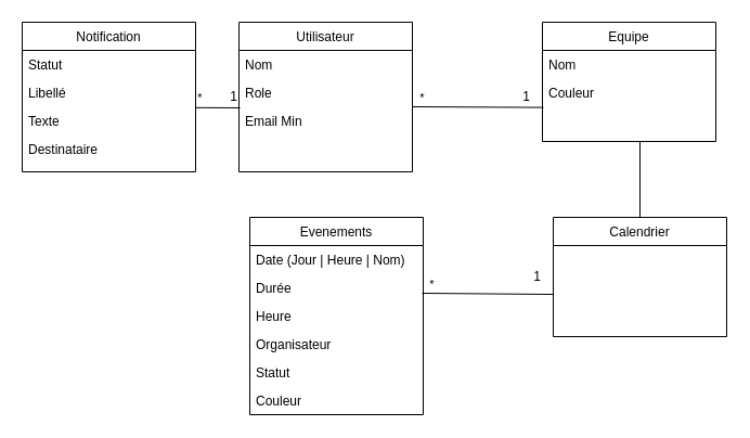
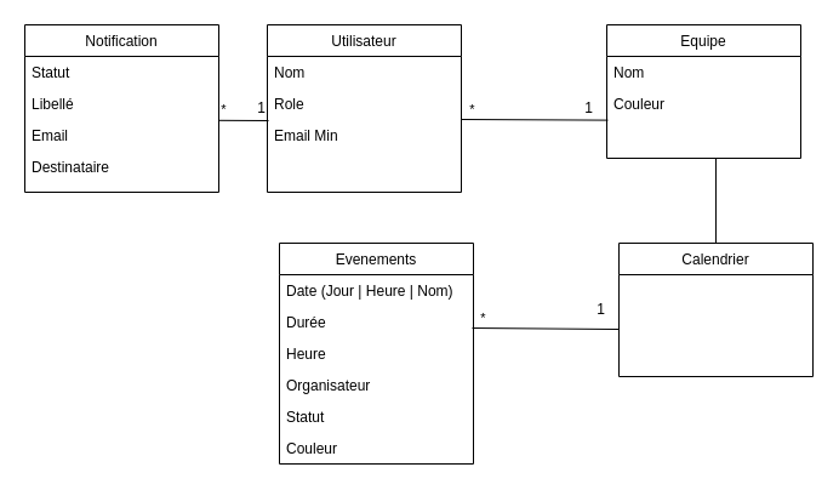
  <mxCell id="0" />
  <mxCell id="1" parent="0" />
  <mxCell id="2" value="Utilisateur" style="swimlane;fontStyle=0;align=center;verticalAlign=top;childLayout=stackLayout;horizontal=1;startSize=26;horizontalStack=0;resizeParent=1;resizeLast=0;collapsible=1;marginBottom=0;rounded=0;shadow=0;strokeWidth=1;" parent="1" vertex="1"><mxGeometry x="220" y="20" width="160" height="138" as="geometry"><mxRectangle x="220" y="120" width="160" height="26" as="alternateBounds" /></mxGeometry></mxCell>
  <mxCell id="3" value="Nom" style="text;align=left;verticalAlign=top;spacingLeft=4;spacingRight=4;overflow=hidden;rotatable=0;points=[[0,0.5],[1,0.5]];portConstraint=eastwest;" parent="2" vertex="1"><mxGeometry y="26" width="160" height="26" as="geometry" /></mxCell>
  <mxCell id="4" value="Role" style="text;align=left;verticalAlign=top;spacingLeft=4;spacingRight=4;overflow=hidden;rotatable=0;points=[[0,0.5],[1,0.5]];portConstraint=eastwest;rounded=0;shadow=0;html=0;" parent="2" vertex="1"><mxGeometry y="52" width="160" height="26" as="geometry" /></mxCell>
  <mxCell id="5" value="Email Min" style="text;align=left;verticalAlign=top;spacingLeft=4;spacingRight=4;overflow=hidden;rotatable=0;points=[[0,0.5],[1,0.5]];portConstraint=eastwest;rounded=0;shadow=0;html=0;" parent="2" vertex="1"><mxGeometry y="78" width="160" height="26" as="geometry" /></mxCell>
  <mxCell id="6" value="Equipe" style="swimlane;fontStyle=0;align=center;verticalAlign=top;childLayout=stackLayout;horizontal=1;startSize=26;horizontalStack=0;resizeParent=1;resizeLast=0;collapsible=1;marginBottom=0;rounded=0;shadow=0;strokeWidth=1;" parent="1" vertex="1"><mxGeometry x="500" y="20" width="160" height="110" as="geometry"><mxRectangle x="550" y="140" width="160" height="26" as="alternateBounds" /></mxGeometry></mxCell>
  <mxCell id="7" value="Nom" style="text;align=left;verticalAlign=top;spacingLeft=4;spacingRight=4;overflow=hidden;rotatable=0;points=[[0,0.5],[1,0.5]];portConstraint=eastwest;" parent="6" vertex="1"><mxGeometry y="26" width="160" height="26" as="geometry" /></mxCell>
  <mxCell id="8" value="Couleur" style="text;align=left;verticalAlign=top;spacingLeft=4;spacingRight=4;overflow=hidden;rotatable=0;points=[[0,0.5],[1,0.5]];portConstraint=eastwest;rounded=0;shadow=0;html=0;" parent="6" vertex="1"><mxGeometry y="52" width="160" height="26" as="geometry" /></mxCell>
  <mxCell id="9" value="" style="endArrow=none;html=1;rounded=0;entryX=0.006;entryY=1.024;entryDx=0;entryDy=0;entryPerimeter=0;" edge="1" parent="1" target="8"><mxGeometry width="50" height="50" relative="1" as="geometry"><mxPoint x="380" y="98" as="sourcePoint" /><mxPoint x="430" y="48" as="targetPoint" /></mxGeometry></mxCell>
  <mxCell id="10" value="*" style="edgeLabel;html=1;align=center;verticalAlign=middle;resizable=0;points=[];" vertex="1" connectable="0" parent="9"><mxGeometry x="-0.862" y="1" relative="1" as="geometry"><mxPoint y="-8" as="offset" /></mxGeometry></mxCell>
  <mxCell id="11" value="1&lt;br&gt;" style="text;html=1;align=center;verticalAlign=middle;resizable=0;points=[];autosize=1;strokeColor=none;fillColor=none;" vertex="1" parent="1"><mxGeometry x="470" y="74" width="30" height="30" as="geometry" /></mxCell>
  <mxCell id="12" value="Calendrier" style="swimlane;fontStyle=0;align=center;verticalAlign=top;childLayout=stackLayout;horizontal=1;startSize=26;horizontalStack=0;resizeParent=1;resizeLast=0;collapsible=1;marginBottom=0;rounded=0;shadow=0;strokeWidth=1;" vertex="1" parent="1"><mxGeometry x="510" y="200" width="160" height="110" as="geometry"><mxRectangle x="550" y="140" width="160" height="26" as="alternateBounds" /></mxGeometry></mxCell>
  <mxCell id="13" value="" style="endArrow=none;html=1;rounded=0;exitX=0.5;exitY=0;exitDx=0;exitDy=0;" edge="1" parent="1" source="12"><mxGeometry width="50" height="50" relative="1" as="geometry"><mxPoint x="590" y="190" as="sourcePoint" /><mxPoint x="590" y="130" as="targetPoint" /></mxGeometry></mxCell>
  <mxCell id="14" value="Evenements" style="swimlane;fontStyle=0;align=center;verticalAlign=top;childLayout=stackLayout;horizontal=1;startSize=26;horizontalStack=0;resizeParent=1;resizeLast=0;collapsible=1;marginBottom=0;rounded=0;shadow=0;strokeWidth=1;" vertex="1" parent="1"><mxGeometry x="230" y="200" width="160" height="182" as="geometry"><mxRectangle x="550" y="140" width="160" height="26" as="alternateBounds" /></mxGeometry></mxCell>
  <mxCell id="15" value="Date (Jour | Heure | Nom)" style="text;align=left;verticalAlign=top;spacingLeft=4;spacingRight=4;overflow=hidden;rotatable=0;points=[[0,0.5],[1,0.5]];portConstraint=eastwest;" vertex="1" parent="14"><mxGeometry y="26" width="160" height="26" as="geometry" /></mxCell>
  <mxCell id="16" value="Durée" style="text;align=left;verticalAlign=top;spacingLeft=4;spacingRight=4;overflow=hidden;rotatable=0;points=[[0,0.5],[1,0.5]];portConstraint=eastwest;rounded=0;shadow=0;html=0;" vertex="1" parent="14"><mxGeometry y="52" width="160" height="26" as="geometry" /></mxCell>
  <mxCell id="17" value="Heure" style="text;align=left;verticalAlign=top;spacingLeft=4;spacingRight=4;overflow=hidden;rotatable=0;points=[[0,0.5],[1,0.5]];portConstraint=eastwest;rounded=0;shadow=0;html=0;" vertex="1" parent="14"><mxGeometry y="78" width="160" height="26" as="geometry" /></mxCell>
  <mxCell id="18" value="Organisateur" style="text;align=left;verticalAlign=top;spacingLeft=4;spacingRight=4;overflow=hidden;rotatable=0;points=[[0,0.5],[1,0.5]];portConstraint=eastwest;rounded=0;shadow=0;html=0;" vertex="1" parent="14"><mxGeometry y="104" width="160" height="26" as="geometry" /></mxCell>
  <mxCell id="19" value="Statut&#10;" style="text;align=left;verticalAlign=top;spacingLeft=4;spacingRight=4;overflow=hidden;rotatable=0;points=[[0,0.5],[1,0.5]];portConstraint=eastwest;rounded=0;shadow=0;html=0;" vertex="1" parent="14"><mxGeometry y="130" width="160" height="26" as="geometry" /></mxCell>
  <mxCell id="20" value="Couleur" style="text;align=left;verticalAlign=top;spacingLeft=4;spacingRight=4;overflow=hidden;rotatable=0;points=[[0,0.5],[1,0.5]];portConstraint=eastwest;rounded=0;shadow=0;html=0;" vertex="1" parent="14"><mxGeometry y="156" width="160" height="26" as="geometry" /></mxCell>
  <mxCell id="21" value="" style="endArrow=none;html=1;rounded=0;entryX=0.006;entryY=1.024;entryDx=0;entryDy=0;entryPerimeter=0;" edge="1" parent="1"><mxGeometry width="50" height="50" relative="1" as="geometry"><mxPoint x="389" y="270" as="sourcePoint" /><mxPoint x="510" y="271" as="targetPoint" /></mxGeometry></mxCell>
  <mxCell id="22" value="*" style="edgeLabel;html=1;align=center;verticalAlign=middle;resizable=0;points=[];" vertex="1" connectable="0" parent="21"><mxGeometry x="-0.862" y="1" relative="1" as="geometry"><mxPoint y="-8" as="offset" /></mxGeometry></mxCell>
  <mxCell id="23" value="1&lt;br&gt;" style="text;html=1;align=center;verticalAlign=middle;resizable=0;points=[];autosize=1;strokeColor=none;fillColor=none;" vertex="1" parent="1"><mxGeometry x="480" y="240" width="30" height="30" as="geometry" /></mxCell>
  <mxCell id="24" value="Notification" style="swimlane;fontStyle=0;align=center;verticalAlign=top;childLayout=stackLayout;horizontal=1;startSize=26;horizontalStack=0;resizeParent=1;resizeLast=0;collapsible=1;marginBottom=0;rounded=0;shadow=0;strokeWidth=1;" vertex="1" parent="1"><mxGeometry x="20" y="20" width="160" height="138" as="geometry"><mxRectangle x="220" y="120" width="160" height="26" as="alternateBounds" /></mxGeometry></mxCell>
  <mxCell id="25" value="Statut" style="text;align=left;verticalAlign=top;spacingLeft=4;spacingRight=4;overflow=hidden;rotatable=0;points=[[0,0.5],[1,0.5]];portConstraint=eastwest;" vertex="1" parent="24"><mxGeometry y="26" width="160" height="26" as="geometry" /></mxCell>
  <mxCell id="26" value="Libellé" style="text;align=left;verticalAlign=top;spacingLeft=4;spacingRight=4;overflow=hidden;rotatable=0;points=[[0,0.5],[1,0.5]];portConstraint=eastwest;rounded=0;shadow=0;html=0;" vertex="1" parent="24"><mxGeometry y="52" width="160" height="26" as="geometry" /></mxCell>
  <mxCell id="27" value="" style="endArrow=none;html=1;rounded=0;entryX=0.006;entryY=1.024;entryDx=0;entryDy=0;entryPerimeter=0;exitX=1.003;exitY=0.031;exitDx=0;exitDy=0;exitPerimeter=0;" edge="1" parent="24" source="29"><mxGeometry width="50" height="50" relative="1" as="geometry"><mxPoint x="80" y="78" as="sourcePoint" /><mxPoint x="201" y="79" as="targetPoint" /></mxGeometry></mxCell>
  <mxCell id="28" value="*" style="edgeLabel;html=1;align=center;verticalAlign=middle;resizable=0;points=[];" vertex="1" connectable="0" parent="27"><mxGeometry x="-0.862" y="1" relative="1" as="geometry"><mxPoint y="-8" as="offset" /></mxGeometry></mxCell>
- <mxCell id="29" value="Texte" style="text;align=left;verticalAlign=top;spacingLeft=4;spacingRight=4;overflow=hidden;rotatable=0;points=[[0,0.5],[1,0.5]];portConstraint=eastwest;rounded=0;shadow=0;html=0;" vertex="1" parent="24"><mxGeometry y="78" width="160" height="26" as="geometry" /></mxCell>
+ <mxCell id="29" value="Email" style="text;align=left;verticalAlign=top;spacingLeft=4;spacingRight=4;overflow=hidden;rotatable=0;points=[[0,0.5],[1,0.5]];portConstraint=eastwest;rounded=0;shadow=0;html=0;" vertex="1" parent="24"><mxGeometry y="78" width="160" height="26" as="geometry" /></mxCell>
  <mxCell id="30" value="Destinataire" style="text;align=left;verticalAlign=top;spacingLeft=4;spacingRight=4;overflow=hidden;rotatable=0;points=[[0,0.5],[1,0.5]];portConstraint=eastwest;rounded=0;shadow=0;html=0;" vertex="1" parent="24"><mxGeometry y="104" width="160" height="26" as="geometry" /></mxCell>
  <mxCell id="31" value="1&lt;br&gt;" style="text;html=1;align=center;verticalAlign=middle;resizable=0;points=[];autosize=1;strokeColor=none;fillColor=none;" vertex="1" parent="1"><mxGeometry x="200" y="74" width="30" height="30" as="geometry" /></mxCell>
